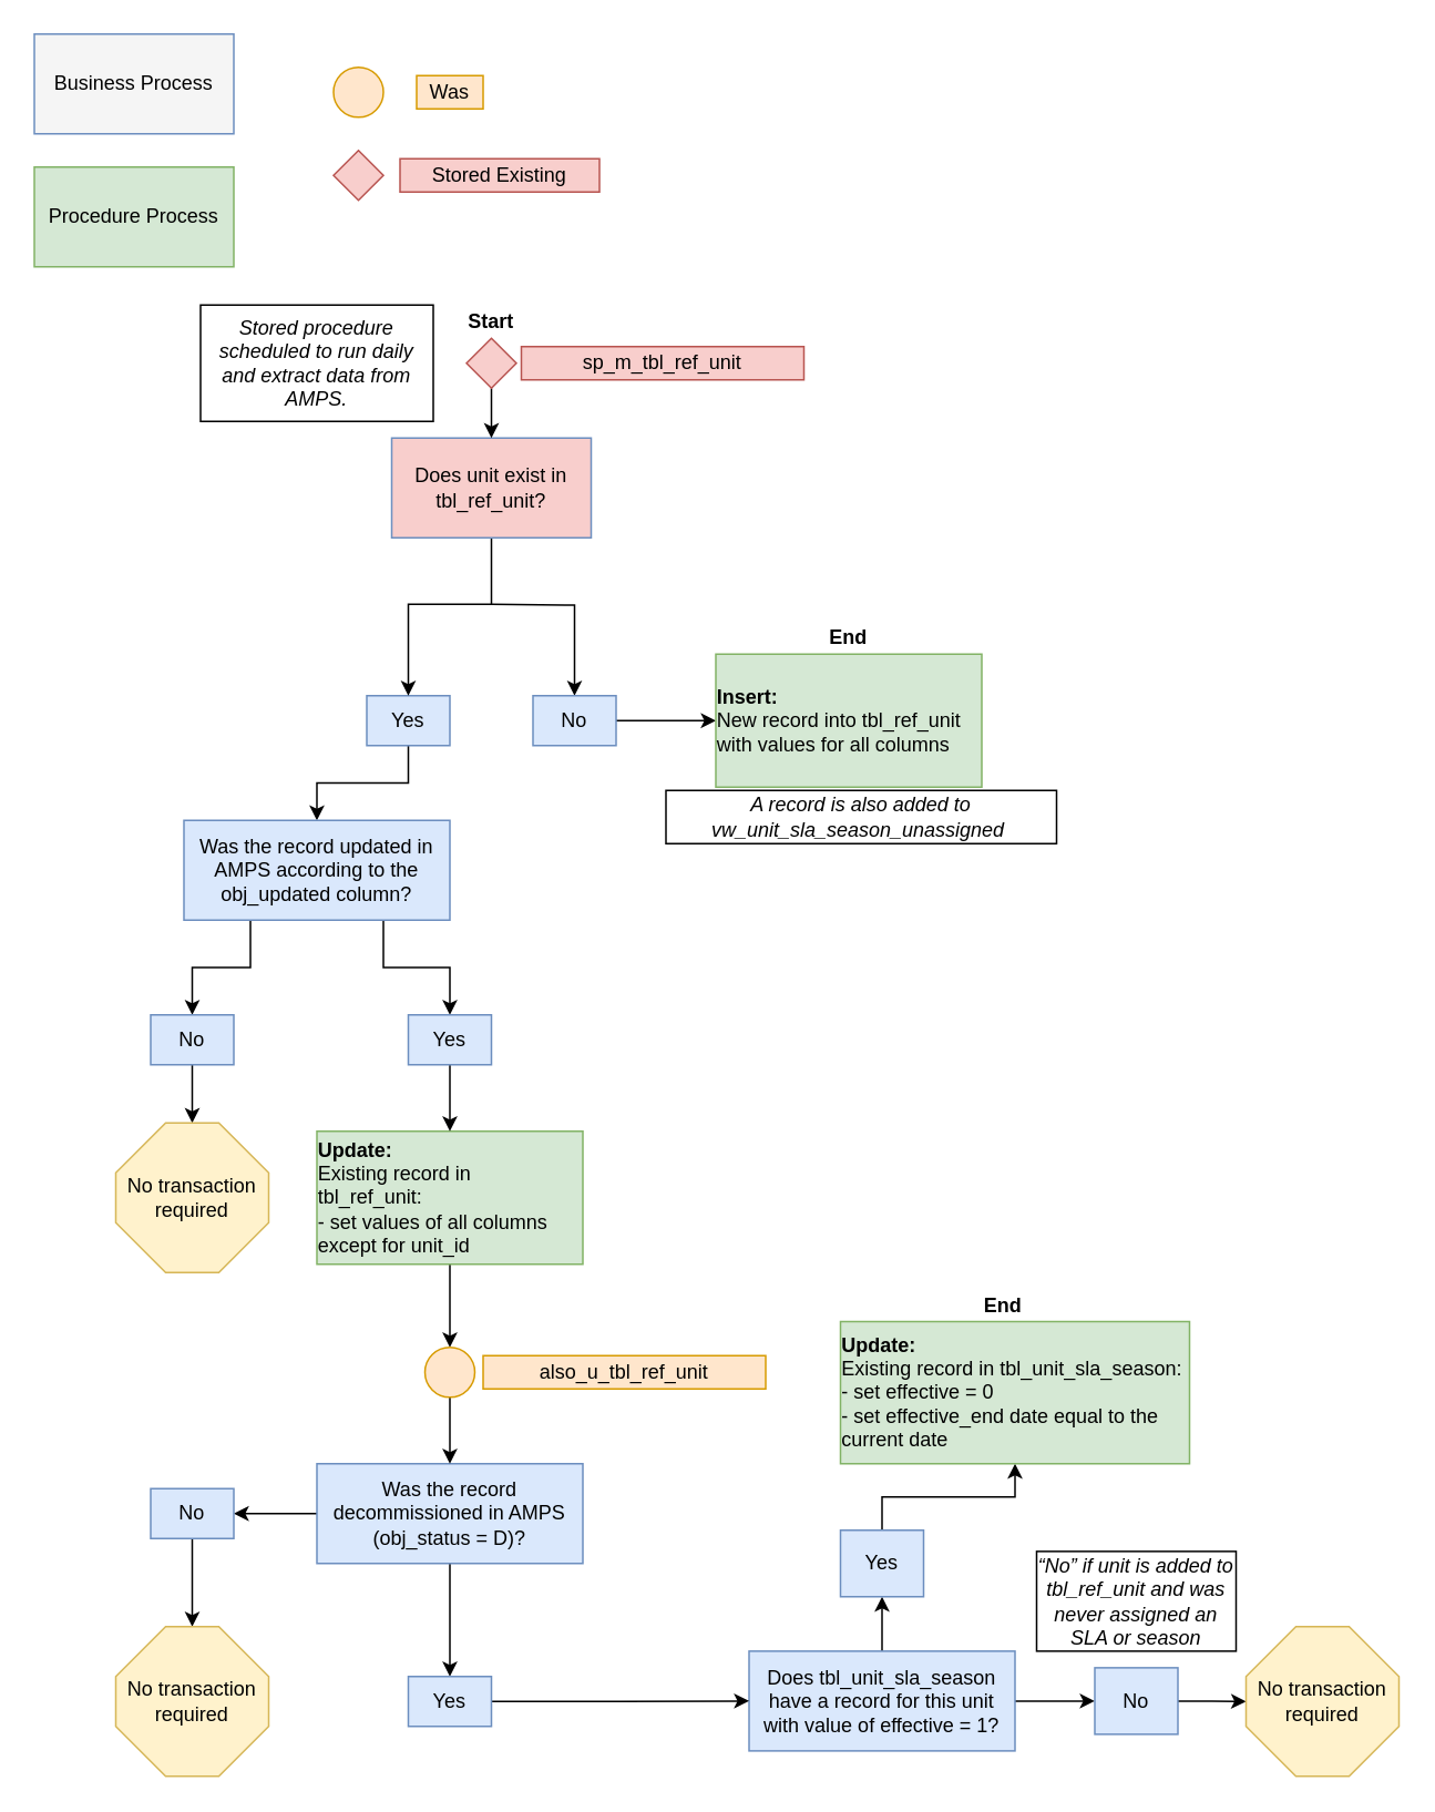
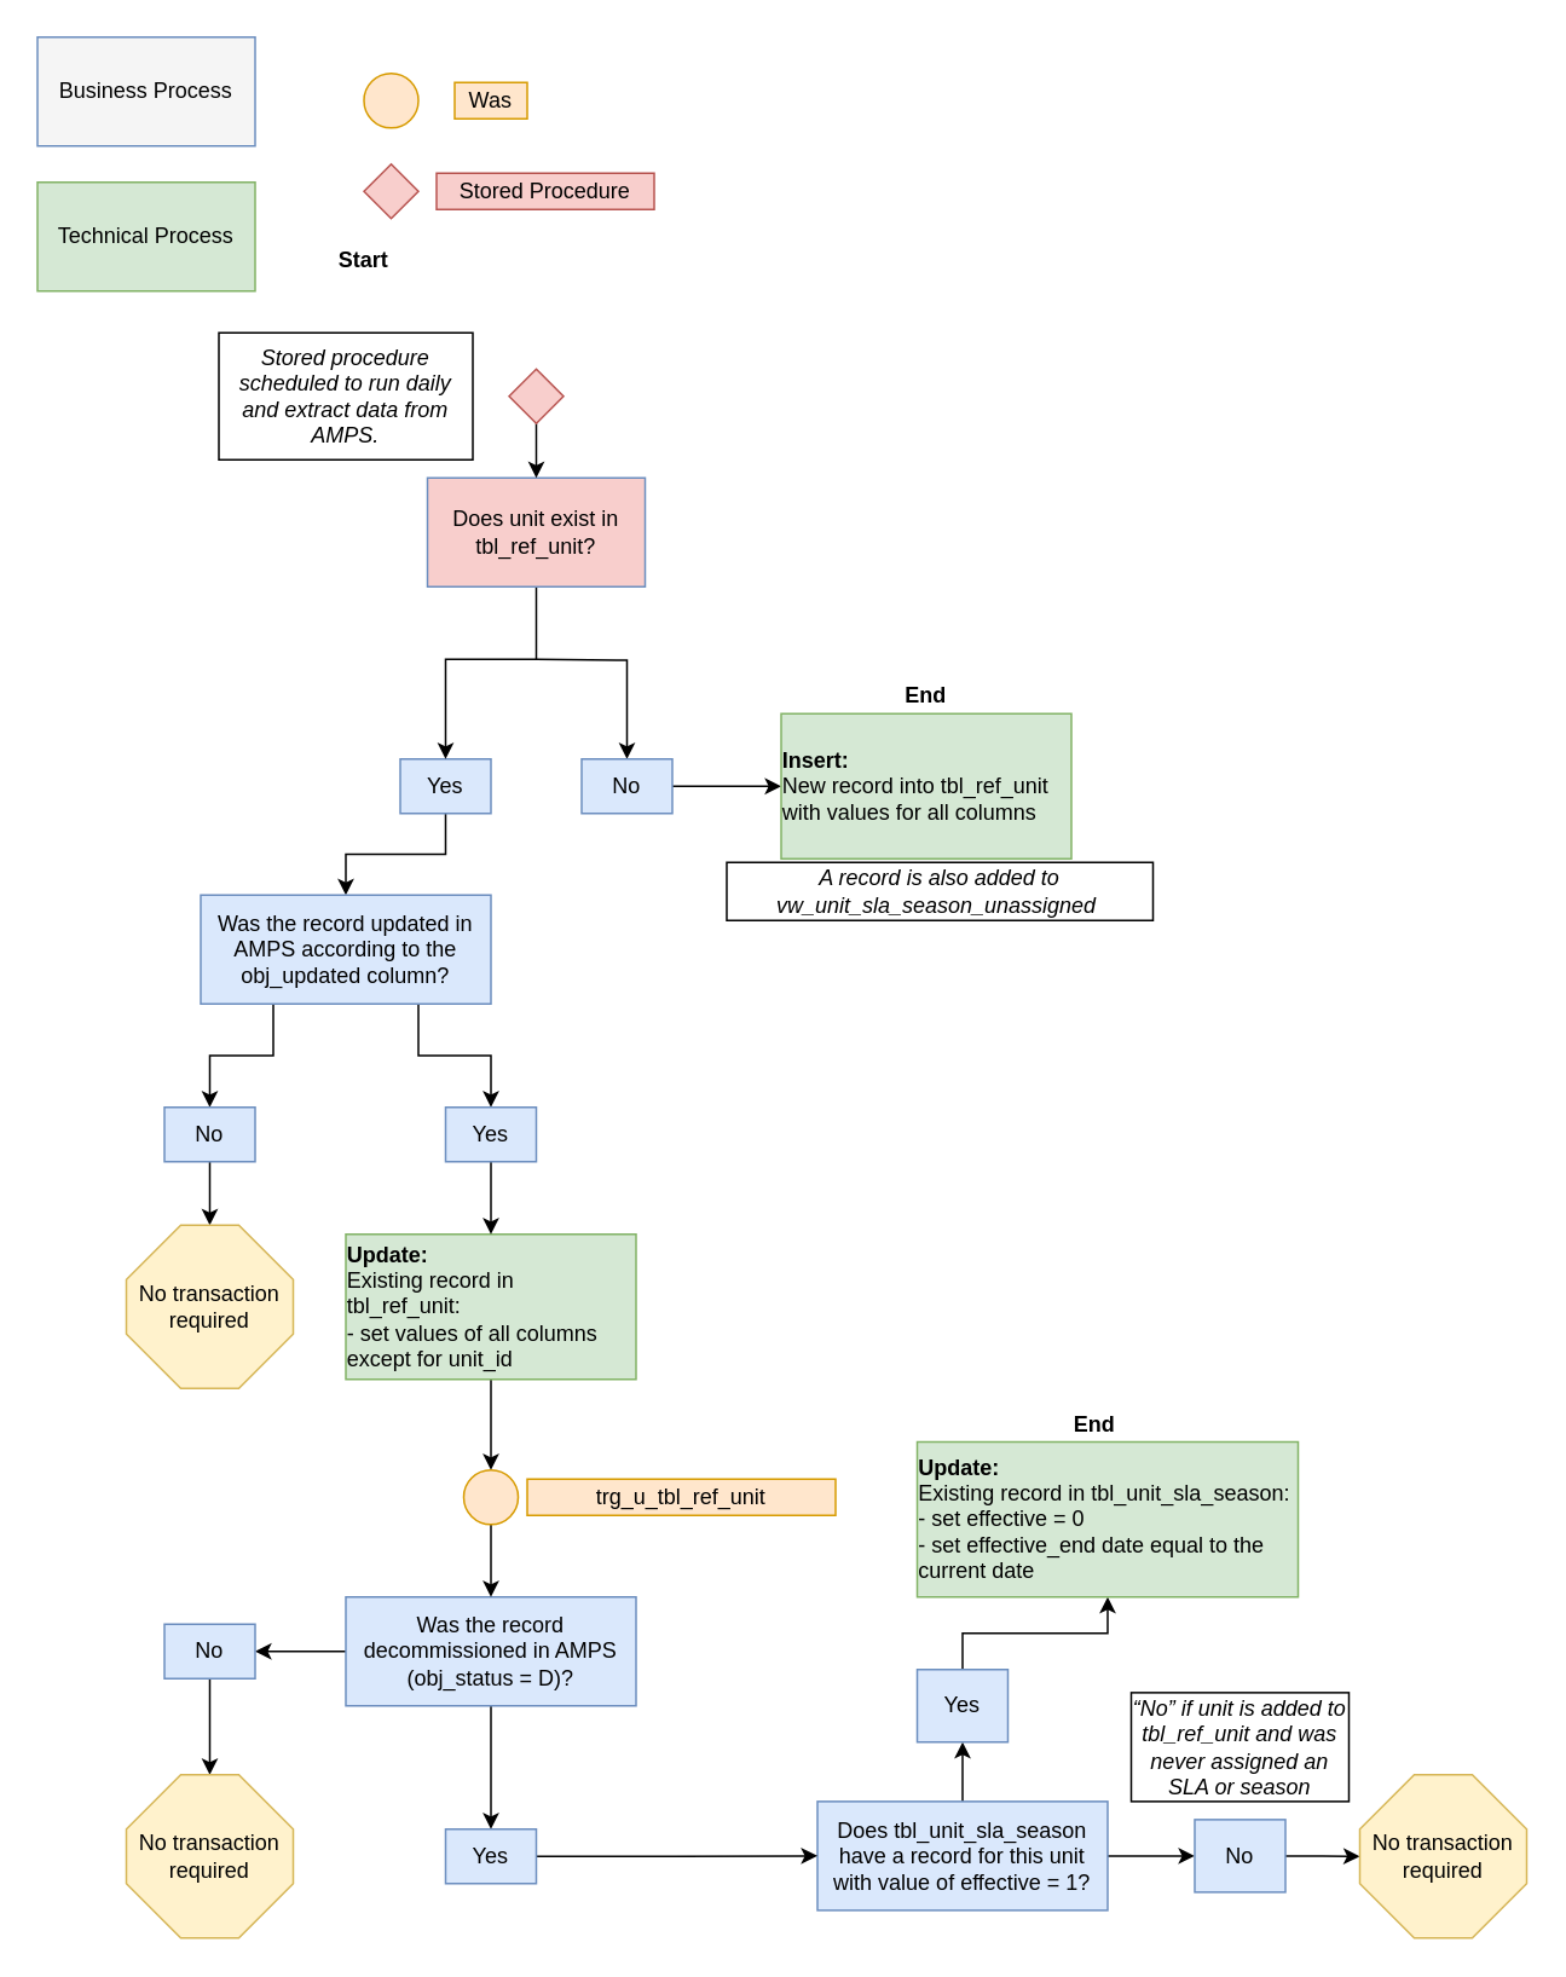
  <mxCell id="0" />
  <mxCell id="1" parent="0" />
  <mxCell id="2" style="edgeStyle=orthogonalEdgeStyle;rounded=0;orthogonalLoop=1;jettySize=auto;html=1;exitX=0.5;exitY=1;exitDx=0;exitDy=0;entryX=0.5;entryY=0;entryDx=0;entryDy=0;" parent="1" source="4" target="50" edge="1"><mxGeometry relative="1" as="geometry" /></mxCell>
  <mxCell id="3" style="edgeStyle=orthogonalEdgeStyle;rounded=0;orthogonalLoop=1;jettySize=auto;html=1;exitX=0;exitY=0.5;exitDx=0;exitDy=0;entryX=1;entryY=0.5;entryDx=0;entryDy=0;" parent="1" source="4" target="48" edge="1"><mxGeometry relative="1" as="geometry" /></mxCell>
  <mxCell id="4" value="Was the record decommissioned in AMPS (obj_status = D)?" style="rounded=0;whiteSpace=wrap;html=1;fontSize=12;glass=0;strokeWidth=1;shadow=0;fillColor=#dae8fc;strokeColor=#6c8ebf;" parent="1" vertex="1"><mxGeometry x="190" y="880" width="160" height="60" as="geometry" /></mxCell>
  <mxCell id="5" value="Business Process" style="rounded=0;whiteSpace=wrap;html=1;fillColor=#f5f5f5;strokeColor=#6c8ebf;" parent="1" vertex="1"><mxGeometry x="20" y="20" width="120" height="60" as="geometry" /></mxCell>
- <mxCell id="6" value="Procedure Process" style="rounded=0;whiteSpace=wrap;html=1;fillColor=#d5e8d4;strokeColor=#82b366;" parent="1" vertex="1"><mxGeometry x="20" y="100" width="120" height="60" as="geometry" /></mxCell>
+ <mxCell id="6" value="Technical Process" style="rounded=0;whiteSpace=wrap;html=1;fillColor=#d5e8d4;strokeColor=#82b366;" parent="1" vertex="1"><mxGeometry x="20" y="100" width="120" height="60" as="geometry" /></mxCell>
  <mxCell id="7" value="" style="ellipse;whiteSpace=wrap;html=1;aspect=fixed;fillColor=#ffe6cc;strokeColor=#d79b00;" parent="1" vertex="1"><mxGeometry x="200" y="40" width="30" height="30" as="geometry" /></mxCell>
  <mxCell id="8" value="Was" style="text;html=1;strokeColor=#d79b00;fillColor=#ffe6cc;align=center;verticalAlign=middle;whiteSpace=wrap;rounded=0;" parent="1" vertex="1"><mxGeometry x="250" y="45" width="40" height="20" as="geometry" /></mxCell>
  <mxCell id="9" value="" style="rhombus;whiteSpace=wrap;html=1;align=left;fillColor=#f8cecc;strokeColor=#b85450;" parent="1" vertex="1"><mxGeometry x="200" y="90" width="30" height="30" as="geometry" /></mxCell>
- <mxCell id="10" value="Stored Existing" style="text;html=1;strokeColor=#b85450;fillColor=#f8cecc;align=center;verticalAlign=middle;whiteSpace=wrap;rounded=0;" parent="1" vertex="1"><mxGeometry x="240" y="95" width="120" height="20" as="geometry" /></mxCell>
+ <mxCell id="10" value="Stored Procedure" style="text;html=1;strokeColor=#b85450;fillColor=#f8cecc;align=center;verticalAlign=middle;whiteSpace=wrap;rounded=0;" parent="1" vertex="1"><mxGeometry x="240" y="95" width="120" height="20" as="geometry" /></mxCell>
  <mxCell id="11" value="" style="edgeStyle=orthogonalEdgeStyle;rounded=0;orthogonalLoop=1;jettySize=auto;html=1;entryX=0.5;entryY=0;entryDx=0;entryDy=0;" parent="1" target="15" edge="1"><mxGeometry relative="1" as="geometry"><mxPoint x="295" y="363" as="sourcePoint" /></mxGeometry></mxCell>
  <mxCell id="12" style="edgeStyle=orthogonalEdgeStyle;rounded=0;orthogonalLoop=1;jettySize=auto;html=1;exitX=0.5;exitY=1;exitDx=0;exitDy=0;entryX=0.5;entryY=0;entryDx=0;entryDy=0;" parent="1" source="13" target="41" edge="1"><mxGeometry relative="1" as="geometry" /></mxCell>
  <mxCell id="13" value="Yes" style="rounded=0;whiteSpace=wrap;html=1;fillColor=#dae8fc;strokeColor=#6c8ebf;" parent="1" vertex="1"><mxGeometry x="220" y="418" width="50" height="30" as="geometry" /></mxCell>
  <mxCell id="14" style="edgeStyle=orthogonalEdgeStyle;rounded=0;orthogonalLoop=1;jettySize=auto;html=1;exitX=1;exitY=0.5;exitDx=0;exitDy=0;entryX=0;entryY=0.5;entryDx=0;entryDy=0;" parent="1" source="15" target="36" edge="1"><mxGeometry relative="1" as="geometry" /></mxCell>
  <mxCell id="15" value="No" style="rounded=0;whiteSpace=wrap;html=1;fillColor=#dae8fc;strokeColor=#6c8ebf;" parent="1" vertex="1"><mxGeometry x="320" y="418" width="50" height="30" as="geometry" /></mxCell>
  <mxCell id="16" value="" style="edgeStyle=orthogonalEdgeStyle;rounded=0;orthogonalLoop=1;jettySize=auto;html=1;entryX=0.5;entryY=0;entryDx=0;entryDy=0;exitX=0.5;exitY=1;exitDx=0;exitDy=0;" parent="1" source="18" target="13" edge="1"><mxGeometry relative="1" as="geometry"><mxPoint x="295" y="363" as="sourcePoint" /><mxPoint x="355" y="428" as="targetPoint" /><Array as="points"><mxPoint x="295" y="363" /><mxPoint x="245" y="363" /></Array></mxGeometry></mxCell>
- <mxCell id="17" value="also_u_tbl_ref_unit" style="text;html=1;strokeColor=#d79b00;fillColor=#ffe6cc;align=center;verticalAlign=middle;whiteSpace=wrap;rounded=0;" parent="1" vertex="1"><mxGeometry x="290" y="815" width="170" height="20" as="geometry" /></mxCell>
+ <mxCell id="17" value="trg_u_tbl_ref_unit" style="text;html=1;strokeColor=#d79b00;fillColor=#ffe6cc;align=center;verticalAlign=middle;whiteSpace=wrap;rounded=0;" parent="1" vertex="1"><mxGeometry x="290" y="815" width="170" height="20" as="geometry" /></mxCell>
  <mxCell id="18" value="Does unit exist in tbl_ref_unit?" style="rounded=0;whiteSpace=wrap;html=1;fillColor=#f8cecc;strokeColor=#6c8ebf;" parent="1" vertex="1"><mxGeometry x="235" y="263" width="120" height="60" as="geometry" /></mxCell>
  <mxCell id="19" value="" style="edgeStyle=orthogonalEdgeStyle;rounded=0;orthogonalLoop=1;jettySize=auto;html=1;" parent="1" source="21" target="23" edge="1"><mxGeometry relative="1" as="geometry" /></mxCell>
  <mxCell id="20" style="edgeStyle=orthogonalEdgeStyle;rounded=0;orthogonalLoop=1;jettySize=auto;html=1;exitX=1;exitY=0.5;exitDx=0;exitDy=0;entryX=0;entryY=0.5;entryDx=0;entryDy=0;" parent="1" source="21" target="25" edge="1"><mxGeometry relative="1" as="geometry" /></mxCell>
  <mxCell id="21" value="Does tbl_unit_sla_season have a record for this unit with value of effective = 1?" style="rounded=0;whiteSpace=wrap;html=1;fillColor=#dae8fc;strokeColor=#6c8ebf;" parent="1" vertex="1"><mxGeometry x="450" y="992.75" width="160" height="60" as="geometry" /></mxCell>
  <mxCell id="22" style="edgeStyle=orthogonalEdgeStyle;rounded=0;orthogonalLoop=1;jettySize=auto;html=1;exitX=0.5;exitY=0;exitDx=0;exitDy=0;" parent="1" source="23" target="27" edge="1"><mxGeometry relative="1" as="geometry" /></mxCell>
  <mxCell id="23" value="Yes" style="rounded=0;whiteSpace=wrap;html=1;fillColor=#dae8fc;strokeColor=#6c8ebf;" parent="1" vertex="1"><mxGeometry x="505" y="920" width="50" height="40" as="geometry" /></mxCell>
  <mxCell id="24" style="edgeStyle=orthogonalEdgeStyle;rounded=0;orthogonalLoop=1;jettySize=auto;html=1;exitX=1;exitY=0.5;exitDx=0;exitDy=0;entryX=0;entryY=0.5;entryDx=0;entryDy=0;entryPerimeter=0;" parent="1" source="25" target="26" edge="1"><mxGeometry relative="1" as="geometry" /></mxCell>
  <mxCell id="25" value="No" style="rounded=0;whiteSpace=wrap;html=1;fillColor=#dae8fc;strokeColor=#6c8ebf;" parent="1" vertex="1"><mxGeometry x="658" y="1002.75" width="50" height="40" as="geometry" /></mxCell>
  <mxCell id="26" value="No transaction required" style="whiteSpace=wrap;html=1;shape=mxgraph.basic.octagon2;align=center;verticalAlign=middle;dx=15;fillColor=#fff2cc;strokeColor=#d6b656;" parent="1" vertex="1"><mxGeometry x="749" y="978" width="92" height="90" as="geometry" /></mxCell>
  <mxCell id="27" value="&lt;div style=&quot;text-align: left&quot;&gt;&lt;b&gt;Update:&lt;/b&gt;&lt;/div&gt;&lt;div style=&quot;text-align: left&quot;&gt;Existing record in tbl_unit_sla_season:&lt;/div&gt;&lt;div style=&quot;text-align: left&quot;&gt;- set effective = 0&lt;/div&gt;&lt;div style=&quot;text-align: left&quot;&gt;- set effective_end date equal to the current date&lt;/div&gt;" style="rounded=0;whiteSpace=wrap;html=1;fillColor=#d5e8d4;strokeColor=#82b366;" parent="1" vertex="1"><mxGeometry x="505" y="794.5" width="210" height="85.5" as="geometry" /></mxCell>
  <mxCell id="28" value="&lt;span id=&quot;docs-internal-guid-cab402d8-7fff-18fc-b851-d093ed2a1515&quot;&gt;&lt;span style=&quot;font-family: &amp;#34;arial&amp;#34; ; background-color: transparent ; vertical-align: baseline&quot;&gt;&lt;font style=&quot;font-size: 12px&quot;&gt;&lt;i&gt;A record is also added to vw_unit_sla_season_unassigned&amp;nbsp;&lt;/i&gt;&lt;/font&gt;&lt;/span&gt;&lt;/span&gt;" style="rounded=0;whiteSpace=wrap;html=1;fillColor=none;" parent="1" vertex="1"><mxGeometry x="400" y="475" width="235" height="32" as="geometry" /></mxCell>
  <mxCell id="29" value="&lt;span id=&quot;docs-internal-guid-5fe48b0e-7fff-a765-be8b-5b3e4f1d802c&quot;&gt;&lt;span style=&quot;font-family: &amp;#34;arial&amp;#34; ; background-color: transparent ; vertical-align: baseline&quot;&gt;&lt;font style=&quot;font-size: 12px&quot;&gt;“No” if unit is added to tbl_ref_unit and was never assigned an SLA or season&lt;/font&gt;&lt;/span&gt;&lt;/span&gt;" style="rounded=0;whiteSpace=wrap;html=1;fillColor=none;fontStyle=2" parent="1" vertex="1"><mxGeometry x="623" y="932.75" width="120" height="60" as="geometry" /></mxCell>
  <mxCell id="30" style="edgeStyle=orthogonalEdgeStyle;rounded=0;orthogonalLoop=1;jettySize=auto;html=1;exitX=0.5;exitY=1;exitDx=0;exitDy=0;entryX=0.5;entryY=0;entryDx=0;entryDy=0;" parent="1" source="31" target="18" edge="1"><mxGeometry relative="1" as="geometry" /></mxCell>
  <mxCell id="31" value="" style="rhombus;whiteSpace=wrap;html=1;align=left;fillColor=#f8cecc;strokeColor=#b85450;" parent="1" vertex="1"><mxGeometry x="280" y="203" width="30" height="30" as="geometry" /></mxCell>
- <mxCell id="32" value="sp_m_tbl_ref_unit" style="text;html=1;strokeColor=#b85450;fillColor=#f8cecc;align=center;verticalAlign=middle;whiteSpace=wrap;rounded=0;" parent="1" vertex="1"><mxGeometry x="313" y="208" width="170" height="20" as="geometry" /></mxCell>
  <mxCell id="33" value="&lt;font face=&quot;arial&quot;&gt;&lt;i&gt;Stored procedure scheduled to run daily and extract data from AMPS.&lt;/i&gt;&lt;/font&gt;" style="rounded=0;whiteSpace=wrap;html=1;fillColor=none;" parent="1" vertex="1"><mxGeometry x="120" y="183" width="140" height="70" as="geometry" /></mxCell>
  <mxCell id="34" style="edgeStyle=orthogonalEdgeStyle;rounded=0;orthogonalLoop=1;jettySize=auto;html=1;exitX=0.5;exitY=1;exitDx=0;exitDy=0;entryX=0.5;entryY=0;entryDx=0;entryDy=0;" parent="1" source="35" target="38" edge="1"><mxGeometry relative="1" as="geometry" /></mxCell>
  <mxCell id="35" value="&lt;div style=&quot;text-align: left&quot;&gt;&lt;b&gt;Update:&lt;/b&gt;&lt;/div&gt;&lt;div style=&quot;text-align: left&quot;&gt;Existing record in tbl_ref_unit:&lt;/div&gt;&lt;div style=&quot;text-align: left&quot;&gt;- set values of all columns except for unit_id&lt;/div&gt;" style="rounded=0;whiteSpace=wrap;html=1;fillColor=#d5e8d4;strokeColor=#82b366;" parent="1" vertex="1"><mxGeometry x="190" y="680" width="160" height="80" as="geometry" /></mxCell>
  <mxCell id="36" value="&lt;div style=&quot;text-align: left&quot;&gt;&lt;b&gt;Insert:&lt;/b&gt;&lt;/div&gt;&lt;div style=&quot;text-align: left&quot;&gt;New record into tbl_ref_unit with values for all columns&lt;/div&gt;" style="rounded=0;whiteSpace=wrap;html=1;fillColor=#d5e8d4;strokeColor=#82b366;" parent="1" vertex="1"><mxGeometry x="430" y="393" width="160" height="80" as="geometry" /></mxCell>
  <mxCell id="37" style="edgeStyle=orthogonalEdgeStyle;rounded=0;orthogonalLoop=1;jettySize=auto;html=1;exitX=0.5;exitY=1;exitDx=0;exitDy=0;entryX=0.5;entryY=0;entryDx=0;entryDy=0;" parent="1" source="38" target="4" edge="1"><mxGeometry relative="1" as="geometry" /></mxCell>
  <mxCell id="38" value="" style="ellipse;whiteSpace=wrap;html=1;aspect=fixed;fillColor=#ffe6cc;strokeColor=#d79b00;" parent="1" vertex="1"><mxGeometry x="255" y="810" width="30" height="30" as="geometry" /></mxCell>
  <mxCell id="39" style="edgeStyle=orthogonalEdgeStyle;rounded=0;orthogonalLoop=1;jettySize=auto;html=1;exitX=0.75;exitY=1;exitDx=0;exitDy=0;entryX=0.5;entryY=0;entryDx=0;entryDy=0;" parent="1" source="41" target="43" edge="1"><mxGeometry relative="1" as="geometry" /></mxCell>
  <mxCell id="40" style="edgeStyle=orthogonalEdgeStyle;rounded=0;orthogonalLoop=1;jettySize=auto;html=1;exitX=0.25;exitY=1;exitDx=0;exitDy=0;entryX=0.5;entryY=0;entryDx=0;entryDy=0;" parent="1" source="41" target="45" edge="1"><mxGeometry relative="1" as="geometry" /></mxCell>
  <mxCell id="41" value="Was the record updated in AMPS according to the obj_updated column?" style="rounded=0;whiteSpace=wrap;html=1;fillColor=#dae8fc;strokeColor=#6c8ebf;" parent="1" vertex="1"><mxGeometry x="110" y="493" width="160" height="60" as="geometry" /></mxCell>
  <mxCell id="42" style="edgeStyle=orthogonalEdgeStyle;rounded=0;orthogonalLoop=1;jettySize=auto;html=1;exitX=0.5;exitY=1;exitDx=0;exitDy=0;" parent="1" source="43" target="35" edge="1"><mxGeometry relative="1" as="geometry" /></mxCell>
  <mxCell id="43" value="Yes" style="rounded=0;whiteSpace=wrap;html=1;fillColor=#dae8fc;strokeColor=#6c8ebf;" parent="1" vertex="1"><mxGeometry x="245" y="610" width="50" height="30" as="geometry" /></mxCell>
  <mxCell id="44" style="edgeStyle=orthogonalEdgeStyle;rounded=0;orthogonalLoop=1;jettySize=auto;html=1;exitX=0.5;exitY=1;exitDx=0;exitDy=0;entryX=0.5;entryY=0;entryDx=0;entryDy=0;entryPerimeter=0;" parent="1" source="45" target="46" edge="1"><mxGeometry relative="1" as="geometry" /></mxCell>
  <mxCell id="45" value="No" style="rounded=0;whiteSpace=wrap;html=1;fillColor=#dae8fc;strokeColor=#6c8ebf;" parent="1" vertex="1"><mxGeometry x="90" y="610" width="50" height="30" as="geometry" /></mxCell>
  <mxCell id="46" value="No transaction required" style="whiteSpace=wrap;html=1;shape=mxgraph.basic.octagon2;align=center;verticalAlign=middle;dx=15;fillColor=#fff2cc;strokeColor=#d6b656;" parent="1" vertex="1"><mxGeometry x="69" y="675" width="92" height="90" as="geometry" /></mxCell>
  <mxCell id="47" style="edgeStyle=orthogonalEdgeStyle;rounded=0;orthogonalLoop=1;jettySize=auto;html=1;exitX=0.5;exitY=1;exitDx=0;exitDy=0;entryX=0.5;entryY=0;entryDx=0;entryDy=0;entryPerimeter=0;" parent="1" source="48" target="51" edge="1"><mxGeometry relative="1" as="geometry" /></mxCell>
  <mxCell id="48" value="No" style="rounded=0;whiteSpace=wrap;html=1;fillColor=#dae8fc;strokeColor=#6c8ebf;" parent="1" vertex="1"><mxGeometry x="90" y="895" width="50" height="30" as="geometry" /></mxCell>
  <mxCell id="49" style="edgeStyle=orthogonalEdgeStyle;rounded=0;orthogonalLoop=1;jettySize=auto;html=1;exitX=1;exitY=0.5;exitDx=0;exitDy=0;entryX=0;entryY=0.5;entryDx=0;entryDy=0;" parent="1" source="50" target="21" edge="1"><mxGeometry relative="1" as="geometry" /></mxCell>
  <mxCell id="50" value="Yes" style="rounded=0;whiteSpace=wrap;html=1;fillColor=#dae8fc;strokeColor=#6c8ebf;" parent="1" vertex="1"><mxGeometry x="245" y="1008" width="50" height="30" as="geometry" /></mxCell>
  <mxCell id="51" value="No transaction required" style="whiteSpace=wrap;html=1;shape=mxgraph.basic.octagon2;align=center;verticalAlign=middle;dx=15;fillColor=#fff2cc;strokeColor=#d6b656;" parent="1" vertex="1"><mxGeometry x="69" y="978" width="92" height="90" as="geometry" /></mxCell>
  <mxCell id="52" value="End" style="text;html=1;strokeColor=none;fillColor=none;align=center;verticalAlign=middle;whiteSpace=wrap;rounded=0;fontStyle=1" parent="1" vertex="1"><mxGeometry x="583" y="774.5" width="40" height="20" as="geometry" /></mxCell>
  <mxCell id="53" value="End" style="text;html=1;strokeColor=none;fillColor=none;align=center;verticalAlign=middle;whiteSpace=wrap;rounded=0;fontStyle=1" parent="1" vertex="1"><mxGeometry x="490" y="373" width="40" height="20" as="geometry" /></mxCell>
- <mxCell id="54" value="Start" style="text;html=1;strokeColor=none;fillColor=none;align=center;verticalAlign=middle;whiteSpace=wrap;rounded=0;fontStyle=1" parent="1" vertex="1"><mxGeometry x="275" y="183" width="40" height="20" as="geometry" /></mxCell>
+ <mxCell id="54" value="Start" style="text;html=1;strokeColor=none;fillColor=none;align=center;verticalAlign=middle;whiteSpace=wrap;rounded=0;fontStyle=1" parent="1" vertex="1"><mxGeometry x="180" y="133" width="40" height="20" as="geometry" /></mxCell>
